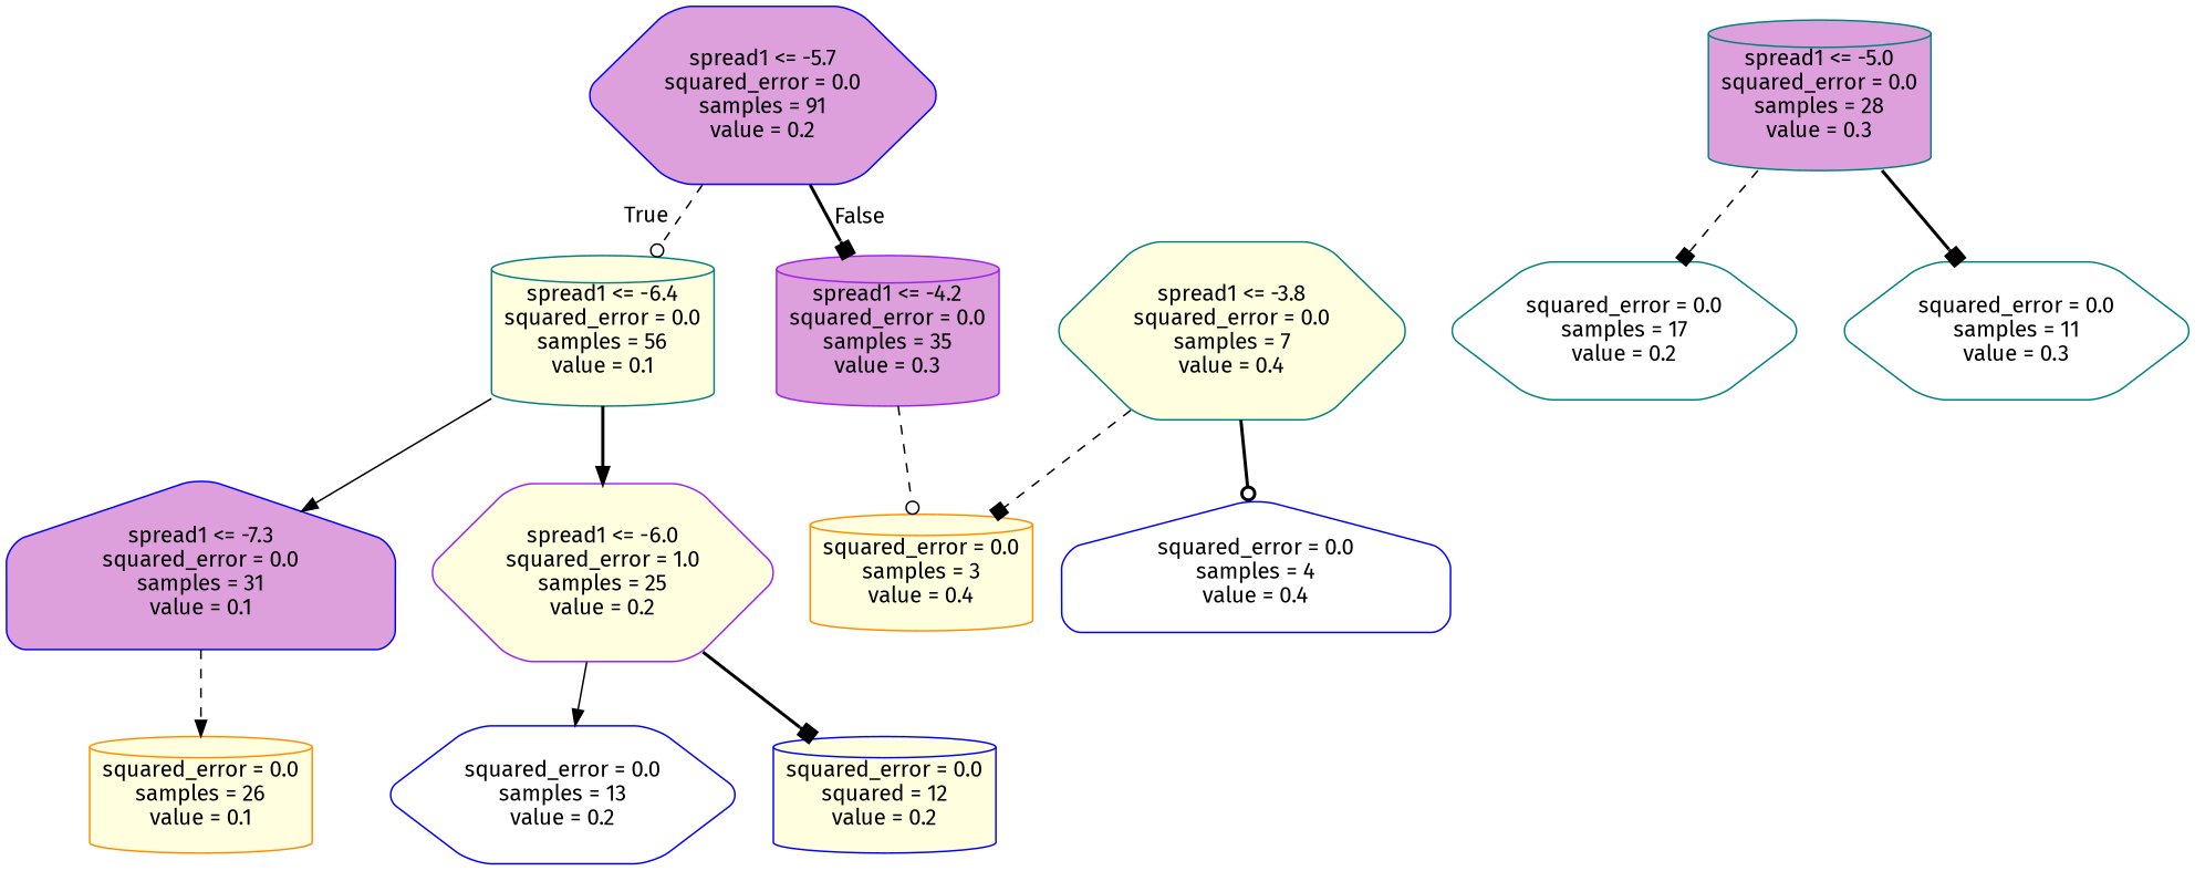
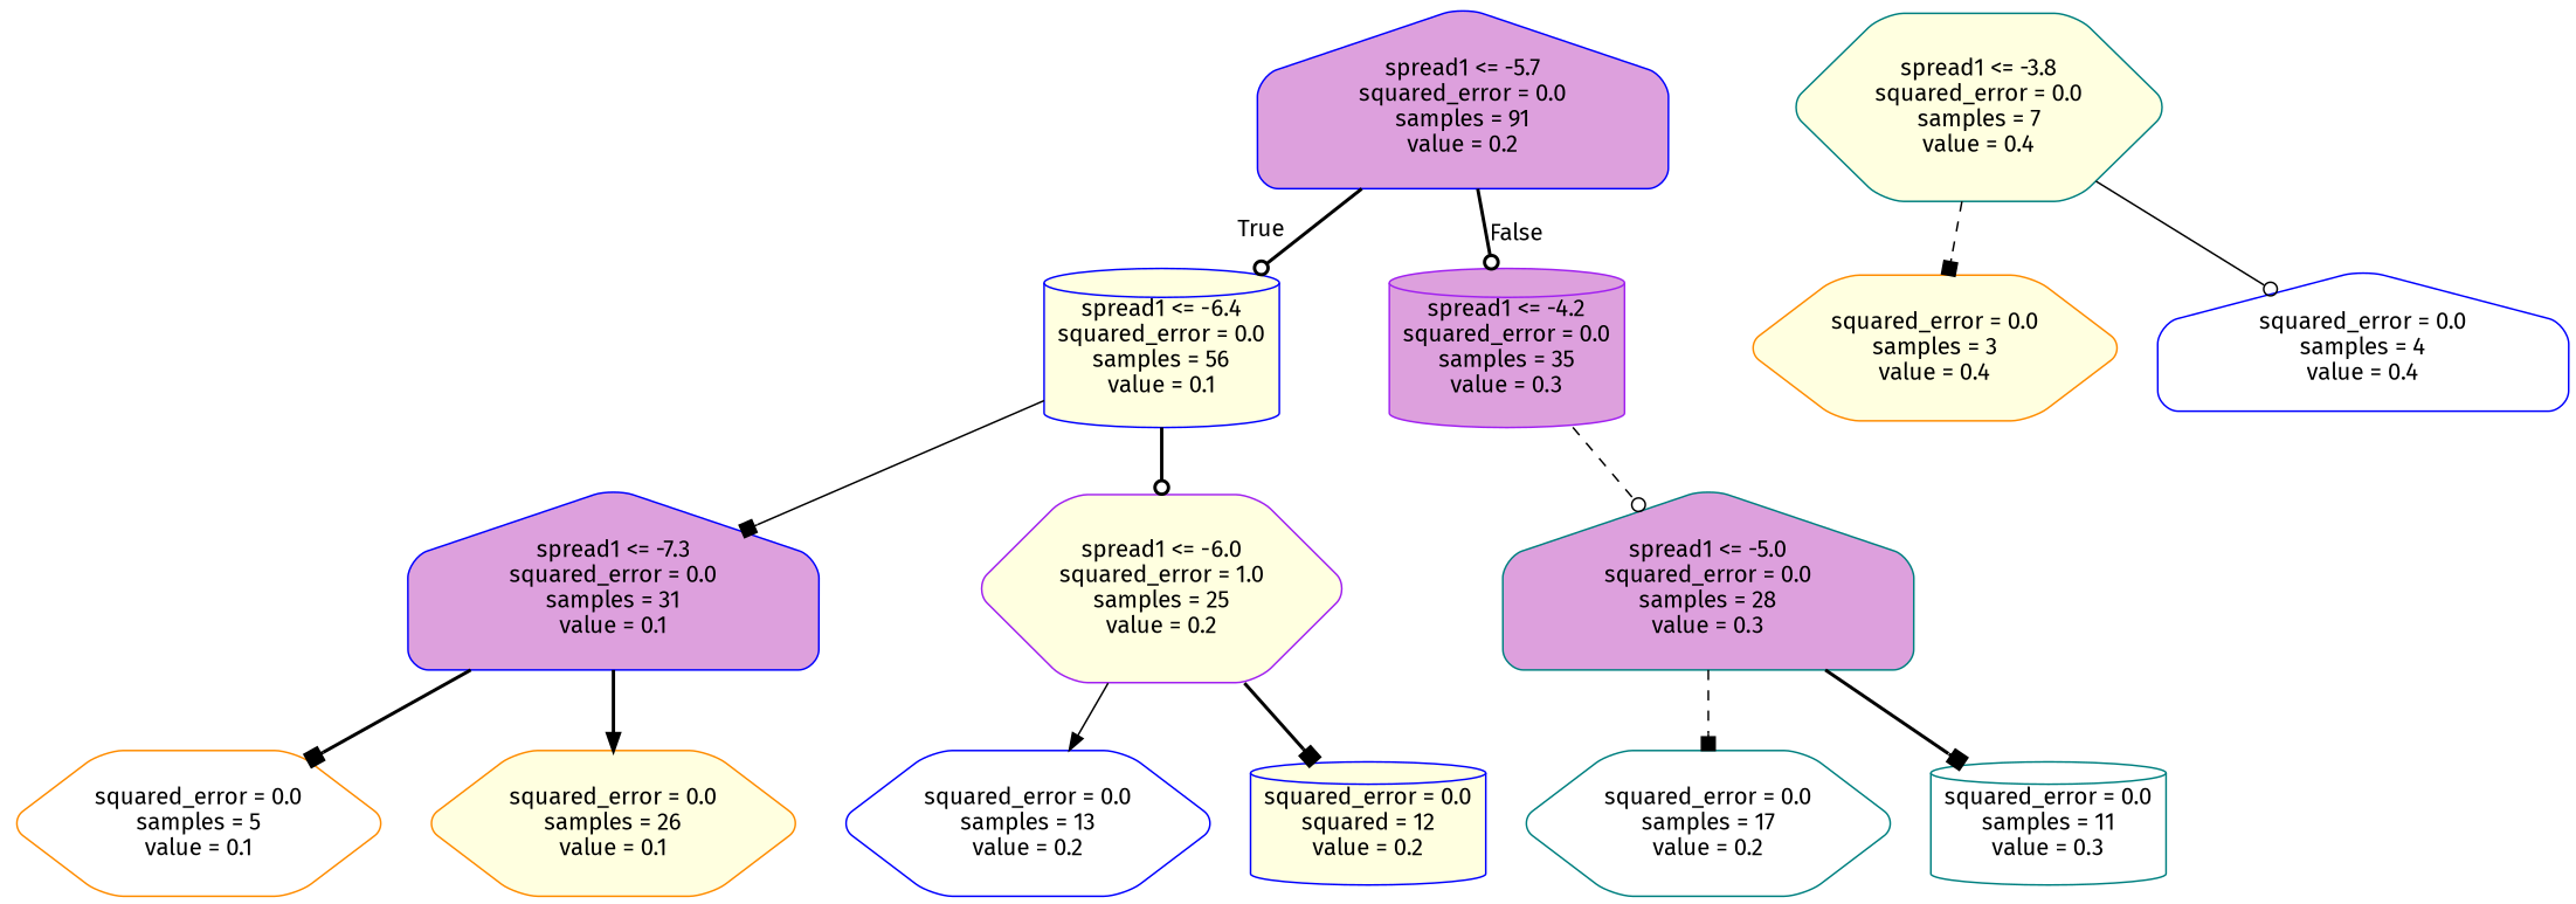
  digraph {
    fontname="Fira Sans"
    node [color=blue fillcolor=lightyellow fontname="Fira Sans" shape=hexagon style="rounded,filled"]
    edge [arrowhead=box fontname="Fira Sans" style=dashed]
-   n1 [fillcolor=plum label="spread1 <= -5.7\nsquared_error = 0.0\nsamples = 91\nvalue = 0.2"]
-   n2 [color=teal label="spread1 <= -6.4\nsquared_error = 0.0\nsamples = 56\nvalue = 0.1" shape=cylinder]
+   n1 [fillcolor=plum label="spread1 <= -5.7\nsquared_error = 0.0\nsamples = 91\nvalue = 0.2" shape=house]
+   n2 [label="spread1 <= -6.4\nsquared_error = 0.0\nsamples = 56\nvalue = 0.1" shape=cylinder]
    n3 [color=purple fillcolor=plum label="spread1 <= -4.2\nsquared_error = 0.0\nsamples = 35\nvalue = 0.3" shape=cylinder]
    n4 [fillcolor=plum label="spread1 <= -7.3\nsquared_error = 0.0\nsamples = 31\nvalue = 0.1" shape=house]
    n5 [color=purple label="spread1 <= -6.0\nsquared_error = 1.0\nsamples = 25\nvalue = 0.2"]
-   n6 [color=teal fillcolor=plum label="spread1 <= -5.0\nsquared_error = 0.0\nsamples = 28\nvalue = 0.3" shape=cylinder]
-   n8 [color=darkorange label="squared_error = 0.0\nsamples = 26\nvalue = 0.1" shape=cylinder]
+   n6 [color=teal fillcolor=plum label="spread1 <= -5.0\nsquared_error = 0.0\nsamples = 28\nvalue = 0.3" shape=house]
+   n7 [color=darkorange fillcolor=white label="squared_error = 0.0\nsamples = 5\nvalue = 0.1"]
+   n8 [color=darkorange label="squared_error = 0.0\nsamples = 26\nvalue = 0.1"]
    n9 [fillcolor=white label="squared_error = 0.0\nsamples = 13\nvalue = 0.2"]
    n10 [label="squared_error = 0.0\nsquared = 12\nvalue = 0.2" shape=cylinder]
    n11 [color=teal fillcolor=white label="squared_error = 0.0\nsamples = 17\nvalue = 0.2"]
-   n12 [color=teal fillcolor=white label="squared_error = 0.0\nsamples = 11\nvalue = 0.3"]
+   n12 [color=teal fillcolor=white label="squared_error = 0.0\nsamples = 11\nvalue = 0.3" shape=cylinder]
    n13 [color=teal label="spread1 <= -3.8\nsquared_error = 0.0\nsamples = 7\nvalue = 0.4"]
-   n14 [color=darkorange label="squared_error = 0.0\nsamples = 3\nvalue = 0.4" shape=cylinder]
+   n14 [color=darkorange label="squared_error = 0.0\nsamples = 3\nvalue = 0.4"]
    n15 [fillcolor=white label="squared_error = 0.0\nsamples = 4\nvalue = 0.4" shape=house]
-   n1 -> n2 [arrowhead=odot headlabel=True labelangle=45 labeldistance=2.5]
-   n1 -> n3 [headlabel=False labelangle=-45 labeldistance=2.5 style=bold]
-   n2 -> n4 [arrowhead=normal style=solid]
-   n2 -> n5 [arrowhead=normal style=bold]
-   n3 -> n14 [arrowhead=odot]
-   n4 -> n8 [arrowhead=normal]
+   n1 -> n2 [arrowhead=odot headlabel=True labelangle=45 labeldistance=2.5 style=bold]
+   n1 -> n3 [arrowhead=odot headlabel=False labelangle=-45 labeldistance=2.5 style=bold]
+   n2 -> n4 [style=solid]
+   n2 -> n5 [arrowhead=odot style=bold]
+   n3 -> n6 [arrowhead=odot]
+   n4 -> n7 [style=bold]
+   n4 -> n8 [arrowhead=normal style=bold]
    n5 -> n9 [arrowhead=normal style=solid]
    n5 -> n10 [style=bold]
    n6 -> n11
    n6 -> n12 [style=bold]
    n13 -> n14
-   n13 -> n15 [arrowhead=odot style=bold]
+   n13 -> n15 [arrowhead=odot style=solid]
  }
